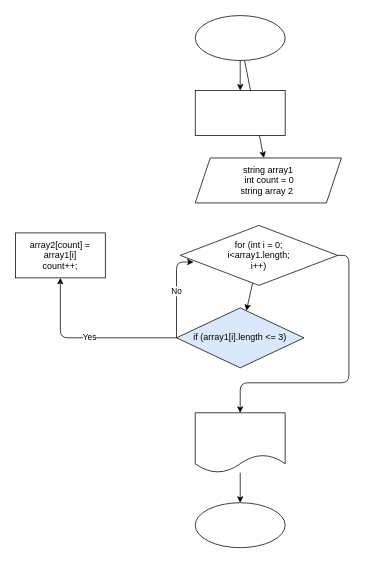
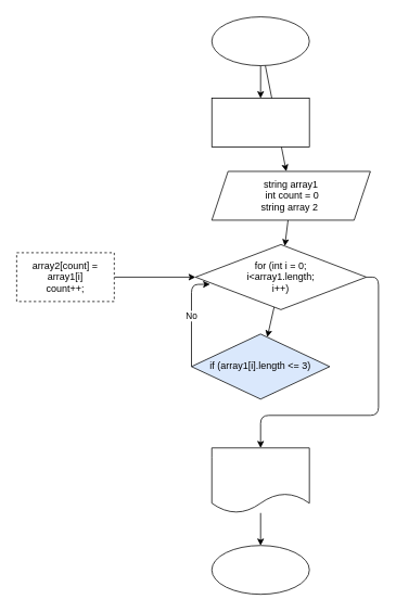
  <mxCell id="0" />
  <mxCell id="1" parent="0" />
  <mxCell id="2" value="" style="edgeStyle=none;html=1;" parent="1" source="4" target="6" edge="1"><mxGeometry relative="1" as="geometry" /></mxCell>
  <mxCell id="3" value="" style="edgeStyle=none;html=1;" edge="1" parent="1" source="4" target="7"><mxGeometry relative="1" as="geometry" /></mxCell>
  <mxCell id="4" value="" style="ellipse;whiteSpace=wrap;html=1;" parent="1" vertex="1"><mxGeometry x="260" y="20" width="120" height="60" as="geometry" /></mxCell>
+ <mxCell id="5" value="" style="edgeStyle=none;html=1;" edge="1" parent="1" source="6" target="10"><mxGeometry relative="1" as="geometry" /></mxCell>
  <mxCell id="6" value="string array1&lt;br&gt;&amp;nbsp;int count = 0&lt;br&gt;string array 2&amp;nbsp;" style="shape=parallelogram;perimeter=parallelogramPerimeter;whiteSpace=wrap;html=1;fixedSize=1;" parent="1" vertex="1"><mxGeometry x="260" y="210" width="195" height="60" as="geometry" /></mxCell>
  <mxCell id="7" value="" style="whiteSpace=wrap;html=1;" vertex="1" parent="1"><mxGeometry x="260" y="120" width="120" height="60" as="geometry" /></mxCell>
  <mxCell id="8" value="" style="edgeStyle=none;html=1;" edge="1" parent="1" source="10" target="14"><mxGeometry relative="1" as="geometry" /></mxCell>
  <mxCell id="9" value="" style="edgeStyle=none;html=1;" edge="1" parent="1" source="10" target="18"><mxGeometry relative="1" as="geometry"><Array as="points"><mxPoint x="465" y="340" /><mxPoint x="465" y="510" /><mxPoint x="320" y="510" /></Array></mxGeometry></mxCell>
  <mxCell id="10" value="for (int i = 0; &lt;br&gt;i&amp;lt;array1.length;&lt;br&gt;i++)" style="rhombus;whiteSpace=wrap;html=1;" vertex="1" parent="1"><mxGeometry x="240" y="300" width="210" height="80" as="geometry" /></mxCell>
  <mxCell id="11" value="No" style="edgeStyle=none;html=1;exitX=0;exitY=0.5;exitDx=0;exitDy=0;entryX=0.085;entryY=0.61;entryDx=0;entryDy=0;entryPerimeter=0;" edge="1" parent="1" source="14" target="10"><mxGeometry relative="1" as="geometry"><mxPoint x="235" y="350" as="targetPoint" /><Array as="points"><mxPoint x="235" y="349" /></Array></mxGeometry></mxCell>
- <mxCell id="12" value="" style="edgeStyle=none;html=1;" edge="1" parent="1" source="14" target="16"><mxGeometry relative="1" as="geometry"><Array as="points"><mxPoint x="80" y="450" /></Array></mxGeometry></mxCell>
- <mxCell id="13" value="Yes" style="edgeLabel;html=1;align=center;verticalAlign=middle;resizable=0;points=[];" vertex="1" connectable="0" parent="12"><mxGeometry x="-0.003" y="-1" relative="1" as="geometry"><mxPoint as="offset" /></mxGeometry></mxCell>
  <mxCell id="14" value="if (array1[i].length &amp;lt;= 3)" style="rhombus;whiteSpace=wrap;html=1;fillColor=#dae8fc;" vertex="1" parent="1"><mxGeometry x="235" y="410" width="170" height="80" as="geometry" /></mxCell>
- <mxCell id="16" value="array2[count] = array1[i]&lt;br&gt;count++;" style="whiteSpace=wrap;html=1;" vertex="1" parent="1"><mxGeometry x="20" y="310" width="120" height="60" as="geometry" /></mxCell>
+ <mxCell id="15" style="edgeStyle=none;html=1;exitX=1;exitY=0.5;exitDx=0;exitDy=0;entryX=0;entryY=0.5;entryDx=0;entryDy=0;" edge="1" parent="1" source="16" target="10"><mxGeometry relative="1" as="geometry" /></mxCell>
+ <mxCell id="16" value="array2[count] = array1[i]&lt;br&gt;count++;" style="whiteSpace=wrap;html=1;dashed=1;" vertex="1" parent="1"><mxGeometry x="20" y="310" width="120" height="60" as="geometry" /></mxCell>
  <mxCell id="17" value="" style="edgeStyle=none;html=1;" edge="1" parent="1" source="18" target="19"><mxGeometry relative="1" as="geometry" /></mxCell>
  <mxCell id="18" value="" style="shape=document;whiteSpace=wrap;html=1;boundedLbl=1;" vertex="1" parent="1"><mxGeometry x="260" y="550" width="120" height="80" as="geometry" /></mxCell>
  <mxCell id="19" value="" style="ellipse;whiteSpace=wrap;html=1;" vertex="1" parent="1"><mxGeometry x="260" y="670" width="120" height="60" as="geometry" /></mxCell>
